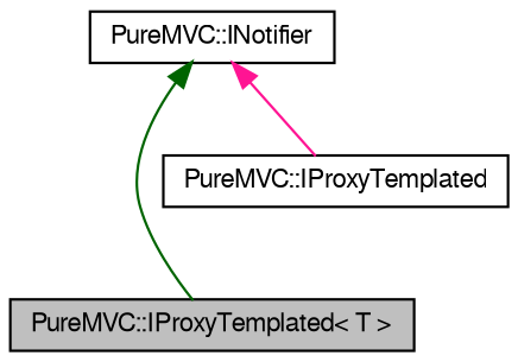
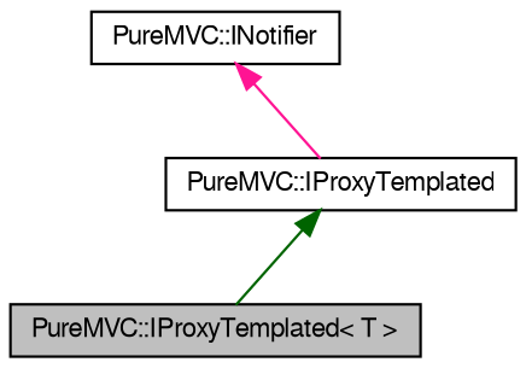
  digraph {
    node [color=black fillcolor=white fontname=FreeSans fontsize=10 shape=record style=filled]
    edge [dir=back fontname=FreeSans fontsize=10 labelfontname=FreeSans labelfontsize=10 style=solid]
    n1 [fillcolor=grey75 fontcolor=black height=0.2 label="PureMVC::IProxyTemplated\< T \>" width=0.4]
    n2 [height=0.2 label="PureMVC::IProxyTemplated" width=0.4]
    n3 [height=0.2 label="PureMVC::INotifier" width=0.4]
-   n3 -> n1 [color=darkgreen]
+   n2 -> n1 [color=darkgreen]
    n3 -> n2 [color=deeppink]
  }
